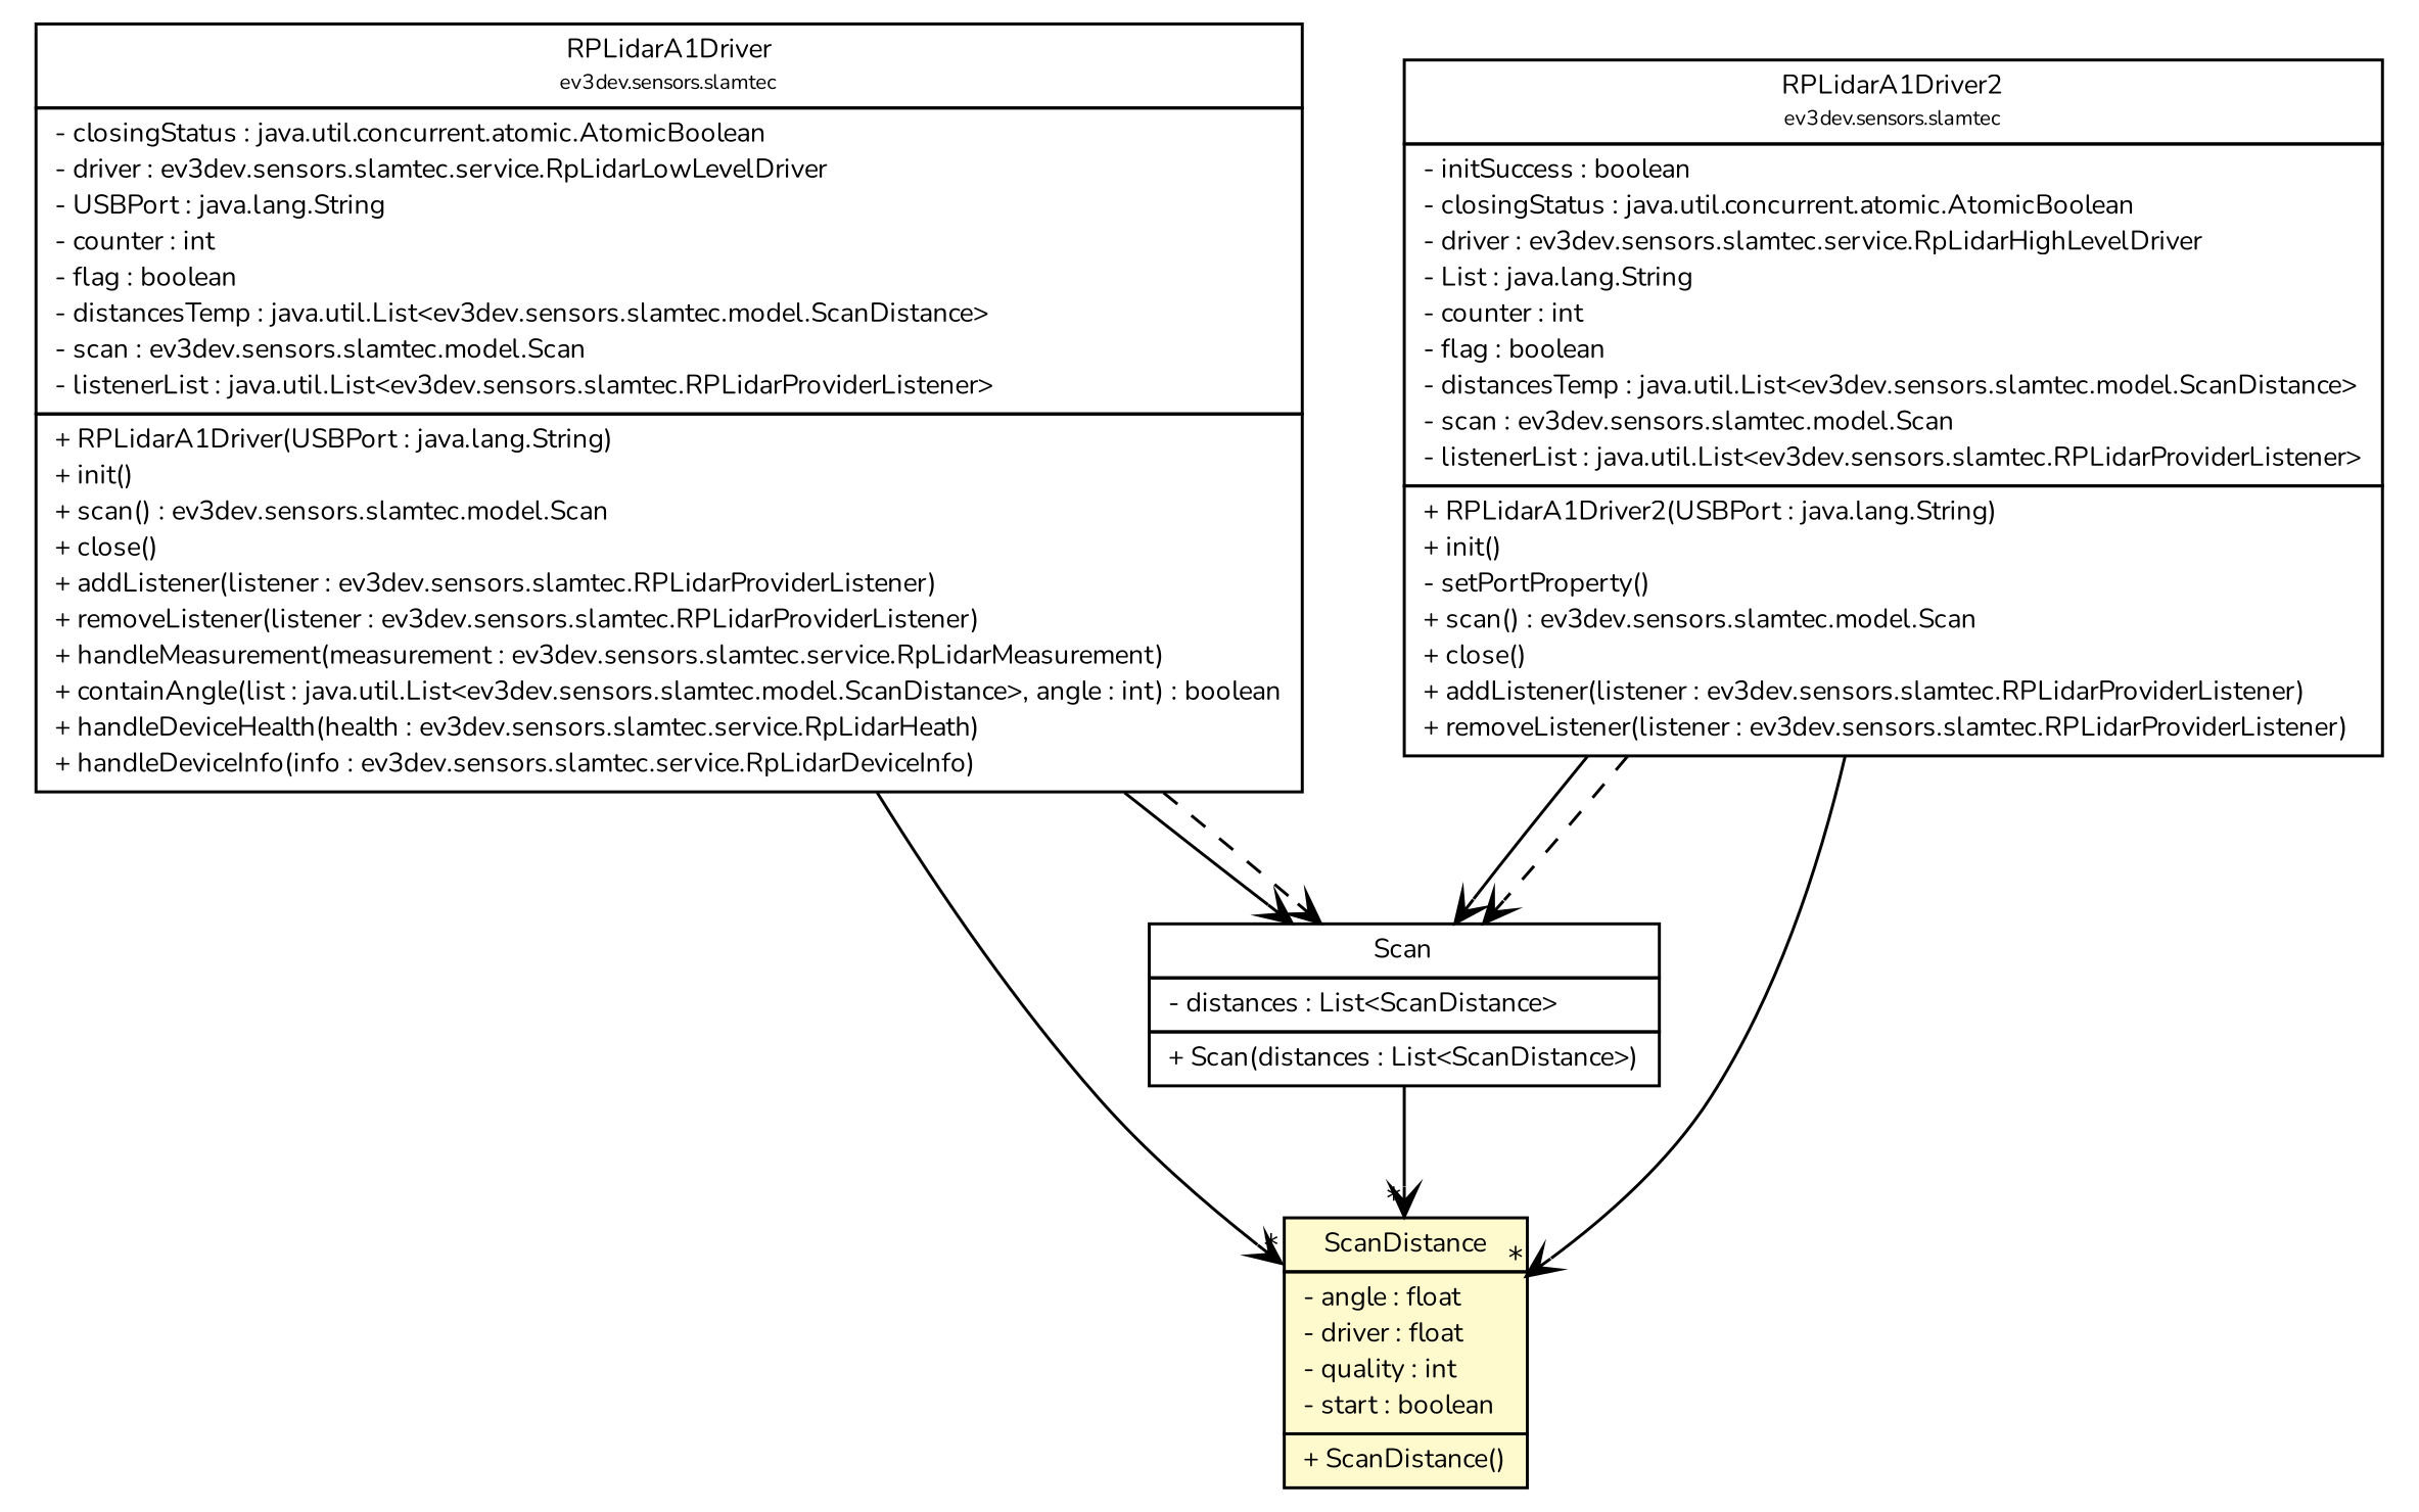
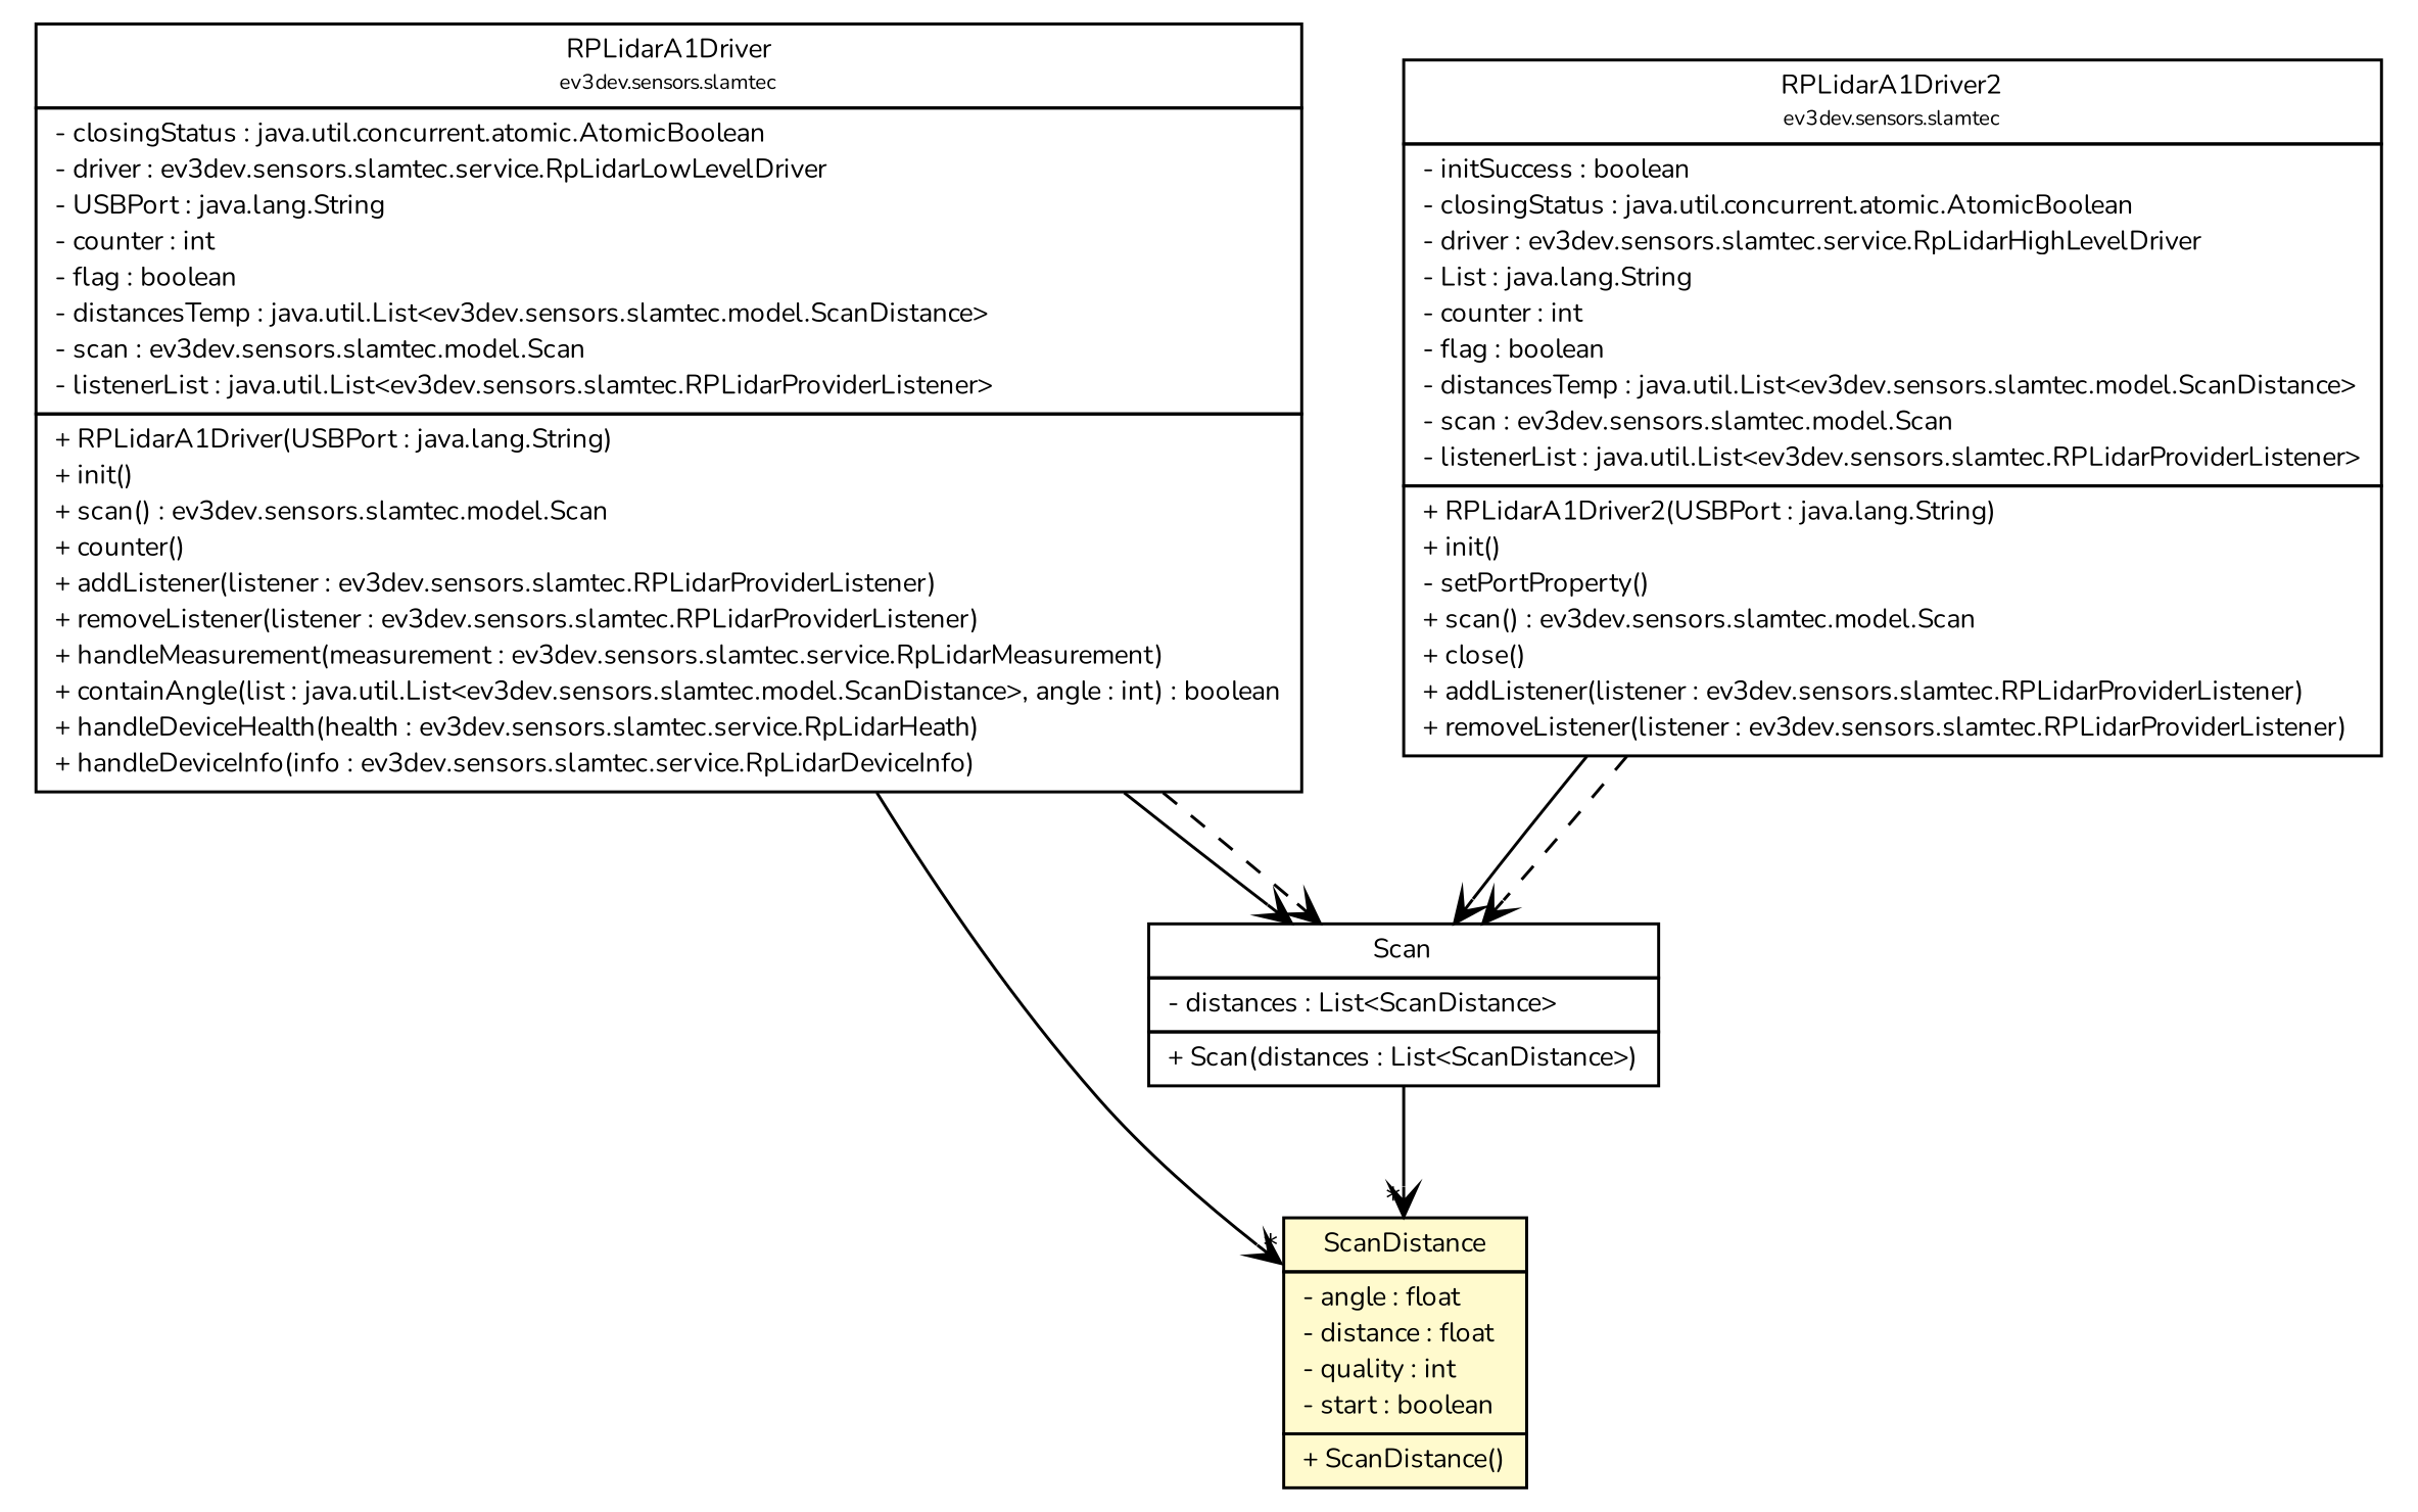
  digraph {
    fontname=Nunito
    nodesep=0.25
    ranksep=0.5
    node [fontcolor=black fontname=Nunito fontsize=9.0 shape=plaintext]
    edge [arrowhead=open color=black fontcolor=black fontname=Nunito fontsize=10.0 headport=p labelfontname=Helvetica labelfontsize=10 tailport=p]
-   n1 [label=<<table title="ev3dev.sensors.slamtec.RPLidarA1Driver" border="0" cellborder="1" cellspacing="0" cellpadding="2" port="p" href="../RPLidarA1Driver.html"> 		<tr><td><table border="0" cellspacing="0" cellpadding="1"> <tr><td align="center" balign="center"> RPLidarA1Driver </td></tr> <tr><td align="center" balign="center"><font point-size="7.0"> ev3dev.sensors.slamtec </font></td></tr> 		</table></td></tr> 		<tr><td><table border="0" cellspacing="0" cellpadding="1"> <tr><td align="left" balign="left"> - closingStatus : java.util.concurrent.atomic.AtomicBoolean </td></tr> <tr><td align="left" balign="left"> - driver : ev3dev.sensors.slamtec.service.RpLidarLowLevelDriver </td></tr> <tr><td align="left" balign="left"> - USBPort : java.lang.String </td></tr> <tr><td align="left" balign="left"> - counter : int </td></tr> <tr><td align="left" balign="left"> - flag : boolean </td></tr> <tr><td align="left" balign="left"> - distancesTemp : java.util.List&lt;ev3dev.sensors.slamtec.model.ScanDistance&gt; </td></tr> <tr><td align="left" balign="left"> - scan : ev3dev.sensors.slamtec.model.Scan </td></tr> <tr><td align="left" balign="left"> - listenerList : java.util.List&lt;ev3dev.sensors.slamtec.RPLidarProviderListener&gt; </td></tr> 		</table></td></tr> 		<tr><td><table border="0" cellspacing="0" cellpadding="1"> <tr><td align="left" balign="left"> + RPLidarA1Driver(USBPort : java.lang.String) </td></tr> <tr><td align="left" balign="left"> + init() </td></tr> <tr><td align="left" balign="left"> + scan() : ev3dev.sensors.slamtec.model.Scan </td></tr> <tr><td align="left" balign="left"> + close() </td></tr> <tr><td align="left" balign="left"> + addListener(listener : ev3dev.sensors.slamtec.RPLidarProviderListener) </td></tr> <tr><td align="left" balign="left"> + removeListener(listener : ev3dev.sensors.slamtec.RPLidarProviderListener) </td></tr> <tr><td align="left" balign="left"> + handleMeasurement(measurement : ev3dev.sensors.slamtec.service.RpLidarMeasurement) </td></tr> <tr><td align="left" balign="left"> + containAngle(list : java.util.List&lt;ev3dev.sensors.slamtec.model.ScanDistance&gt;, angle : int) : boolean </td></tr> <tr><td align="left" balign="left"> + handleDeviceHealth(health : ev3dev.sensors.slamtec.service.RpLidarHeath) </td></tr> <tr><td align="left" balign="left"> + handleDeviceInfo(info : ev3dev.sensors.slamtec.service.RpLidarDeviceInfo) </td></tr> 		</table></td></tr> 		</table>>]
+   n1 [label=<<table title="ev3dev.sensors.slamtec.RPLidarA1Driver" border="0" cellborder="1" cellspacing="0" cellpadding="2" port="p" href="../RPLidarA1Driver.html"> 		<tr><td><table border="0" cellspacing="0" cellpadding="1"> <tr><td align="center" balign="center"> RPLidarA1Driver </td></tr> <tr><td align="center" balign="center"><font point-size="7.0"> ev3dev.sensors.slamtec </font></td></tr> 		</table></td></tr> 		<tr><td><table border="0" cellspacing="0" cellpadding="1"> <tr><td align="left" balign="left"> - closingStatus : java.util.concurrent.atomic.AtomicBoolean </td></tr> <tr><td align="left" balign="left"> - driver : ev3dev.sensors.slamtec.service.RpLidarLowLevelDriver </td></tr> <tr><td align="left" balign="left"> - USBPort : java.lang.String </td></tr> <tr><td align="left" balign="left"> - counter : int </td></tr> <tr><td align="left" balign="left"> - flag : boolean </td></tr> <tr><td align="left" balign="left"> - distancesTemp : java.util.List&lt;ev3dev.sensors.slamtec.model.ScanDistance&gt; </td></tr> <tr><td align="left" balign="left"> - scan : ev3dev.sensors.slamtec.model.Scan </td></tr> <tr><td align="left" balign="left"> - listenerList : java.util.List&lt;ev3dev.sensors.slamtec.RPLidarProviderListener&gt; </td></tr> 		</table></td></tr> 		<tr><td><table border="0" cellspacing="0" cellpadding="1"> <tr><td align="left" balign="left"> + RPLidarA1Driver(USBPort : java.lang.String) </td></tr> <tr><td align="left" balign="left"> + init() </td></tr> <tr><td align="left" balign="left"> + scan() : ev3dev.sensors.slamtec.model.Scan </td></tr> <tr><td align="left" balign="left"> + counter() </td></tr> <tr><td align="left" balign="left"> + addListener(listener : ev3dev.sensors.slamtec.RPLidarProviderListener) </td></tr> <tr><td align="left" balign="left"> + removeListener(listener : ev3dev.sensors.slamtec.RPLidarProviderListener) </td></tr> <tr><td align="left" balign="left"> + handleMeasurement(measurement : ev3dev.sensors.slamtec.service.RpLidarMeasurement) </td></tr> <tr><td align="left" balign="left"> + containAngle(list : java.util.List&lt;ev3dev.sensors.slamtec.model.ScanDistance&gt;, angle : int) : boolean </td></tr> <tr><td align="left" balign="left"> + handleDeviceHealth(health : ev3dev.sensors.slamtec.service.RpLidarHeath) </td></tr> <tr><td align="left" balign="left"> + handleDeviceInfo(info : ev3dev.sensors.slamtec.service.RpLidarDeviceInfo) </td></tr> 		</table></td></tr> 		</table>>]
    n2 [label=<<table title="ev3dev.sensors.slamtec.model.Scan" border="0" cellborder="1" cellspacing="0" cellpadding="2" port="p" href="./Scan.html"> 		<tr><td><table border="0" cellspacing="0" cellpadding="1"> <tr><td align="center" balign="center"> Scan </td></tr> 		</table></td></tr> 		<tr><td><table border="0" cellspacing="0" cellpadding="1"> <tr><td align="left" balign="left"> - distances : List&lt;ScanDistance&gt; </td></tr> 		</table></td></tr> 		<tr><td><table border="0" cellspacing="0" cellpadding="1"> <tr><td align="left" balign="left"> + Scan(distances : List&lt;ScanDistance&gt;) </td></tr> 		</table></td></tr> 		</table>>]
-   n3 [label=<<table title="ev3dev.sensors.slamtec.model.ScanDistance" border="0" cellborder="1" cellspacing="0" cellpadding="2" port="p" bgcolor="lemonChiffon" href="./ScanDistance.html"> 		<tr><td><table border="0" cellspacing="0" cellpadding="1"> <tr><td align="center" balign="center"> ScanDistance </td></tr> 		</table></td></tr> 		<tr><td><table border="0" cellspacing="0" cellpadding="1"> <tr><td align="left" balign="left"> - angle : float </td></tr> <tr><td align="left" balign="left"> - driver : float </td></tr> <tr><td align="left" balign="left"> - quality : int </td></tr> <tr><td align="left" balign="left"> - start : boolean </td></tr> 		</table></td></tr> 		<tr><td><table border="0" cellspacing="0" cellpadding="1"> <tr><td align="left" balign="left"> + ScanDistance() </td></tr> 		</table></td></tr> 		</table>>]
+   n3 [label=<<table title="ev3dev.sensors.slamtec.model.ScanDistance" border="0" cellborder="1" cellspacing="0" cellpadding="2" port="p" bgcolor="lemonChiffon" href="./ScanDistance.html"> 		<tr><td><table border="0" cellspacing="0" cellpadding="1"> <tr><td align="center" balign="center"> ScanDistance </td></tr> 		</table></td></tr> 		<tr><td><table border="0" cellspacing="0" cellpadding="1"> <tr><td align="left" balign="left"> - angle : float </td></tr> <tr><td align="left" balign="left"> - distance : float </td></tr> <tr><td align="left" balign="left"> - quality : int </td></tr> <tr><td align="left" balign="left"> - start : boolean </td></tr> 		</table></td></tr> 		<tr><td><table border="0" cellspacing="0" cellpadding="1"> <tr><td align="left" balign="left"> + ScanDistance() </td></tr> 		</table></td></tr> 		</table>>]
    n4 [label=<<table title="ev3dev.sensors.slamtec.RPLidarA1Driver2" border="0" cellborder="1" cellspacing="0" cellpadding="2" port="p" href="../RPLidarA1Driver2.html"> 		<tr><td><table border="0" cellspacing="0" cellpadding="1"> <tr><td align="center" balign="center"> RPLidarA1Driver2 </td></tr> <tr><td align="center" balign="center"><font point-size="7.0"> ev3dev.sensors.slamtec </font></td></tr> 		</table></td></tr> 		<tr><td><table border="0" cellspacing="0" cellpadding="1"> <tr><td align="left" balign="left"> - initSuccess : boolean </td></tr> <tr><td align="left" balign="left"> - closingStatus : java.util.concurrent.atomic.AtomicBoolean </td></tr> <tr><td align="left" balign="left"> - driver : ev3dev.sensors.slamtec.service.RpLidarHighLevelDriver </td></tr> <tr><td align="left" balign="left"> - List : java.lang.String </td></tr> <tr><td align="left" balign="left"> - counter : int </td></tr> <tr><td align="left" balign="left"> - flag : boolean </td></tr> <tr><td align="left" balign="left"> - distancesTemp : java.util.List&lt;ev3dev.sensors.slamtec.model.ScanDistance&gt; </td></tr> <tr><td align="left" balign="left"> - scan : ev3dev.sensors.slamtec.model.Scan </td></tr> <tr><td align="left" balign="left"> - listenerList : java.util.List&lt;ev3dev.sensors.slamtec.RPLidarProviderListener&gt; </td></tr> 		</table></td></tr> 		<tr><td><table border="0" cellspacing="0" cellpadding="1"> <tr><td align="left" balign="left"> + RPLidarA1Driver2(USBPort : java.lang.String) </td></tr> <tr><td align="left" balign="left"> + init() </td></tr> <tr><td align="left" balign="left"> - setPortProperty() </td></tr> <tr><td align="left" balign="left"> + scan() : ev3dev.sensors.slamtec.model.Scan </td></tr> <tr><td align="left" balign="left"> + close() </td></tr> <tr><td align="left" balign="left"> + addListener(listener : ev3dev.sensors.slamtec.RPLidarProviderListener) </td></tr> <tr><td align="left" balign="left"> + removeListener(listener : ev3dev.sensors.slamtec.RPLidarProviderListener) </td></tr> 		</table></td></tr> 		</table>>]
    n1 -> n2
    n1 -> n2 [style=dashed]
    n1 -> n3 [headlabel="*"]
    n2 -> n3 [headlabel="*"]
    n4 -> n2
    n4 -> n2 [style=dashed]
-   n4 -> n3 [headlabel="*"]
  }
